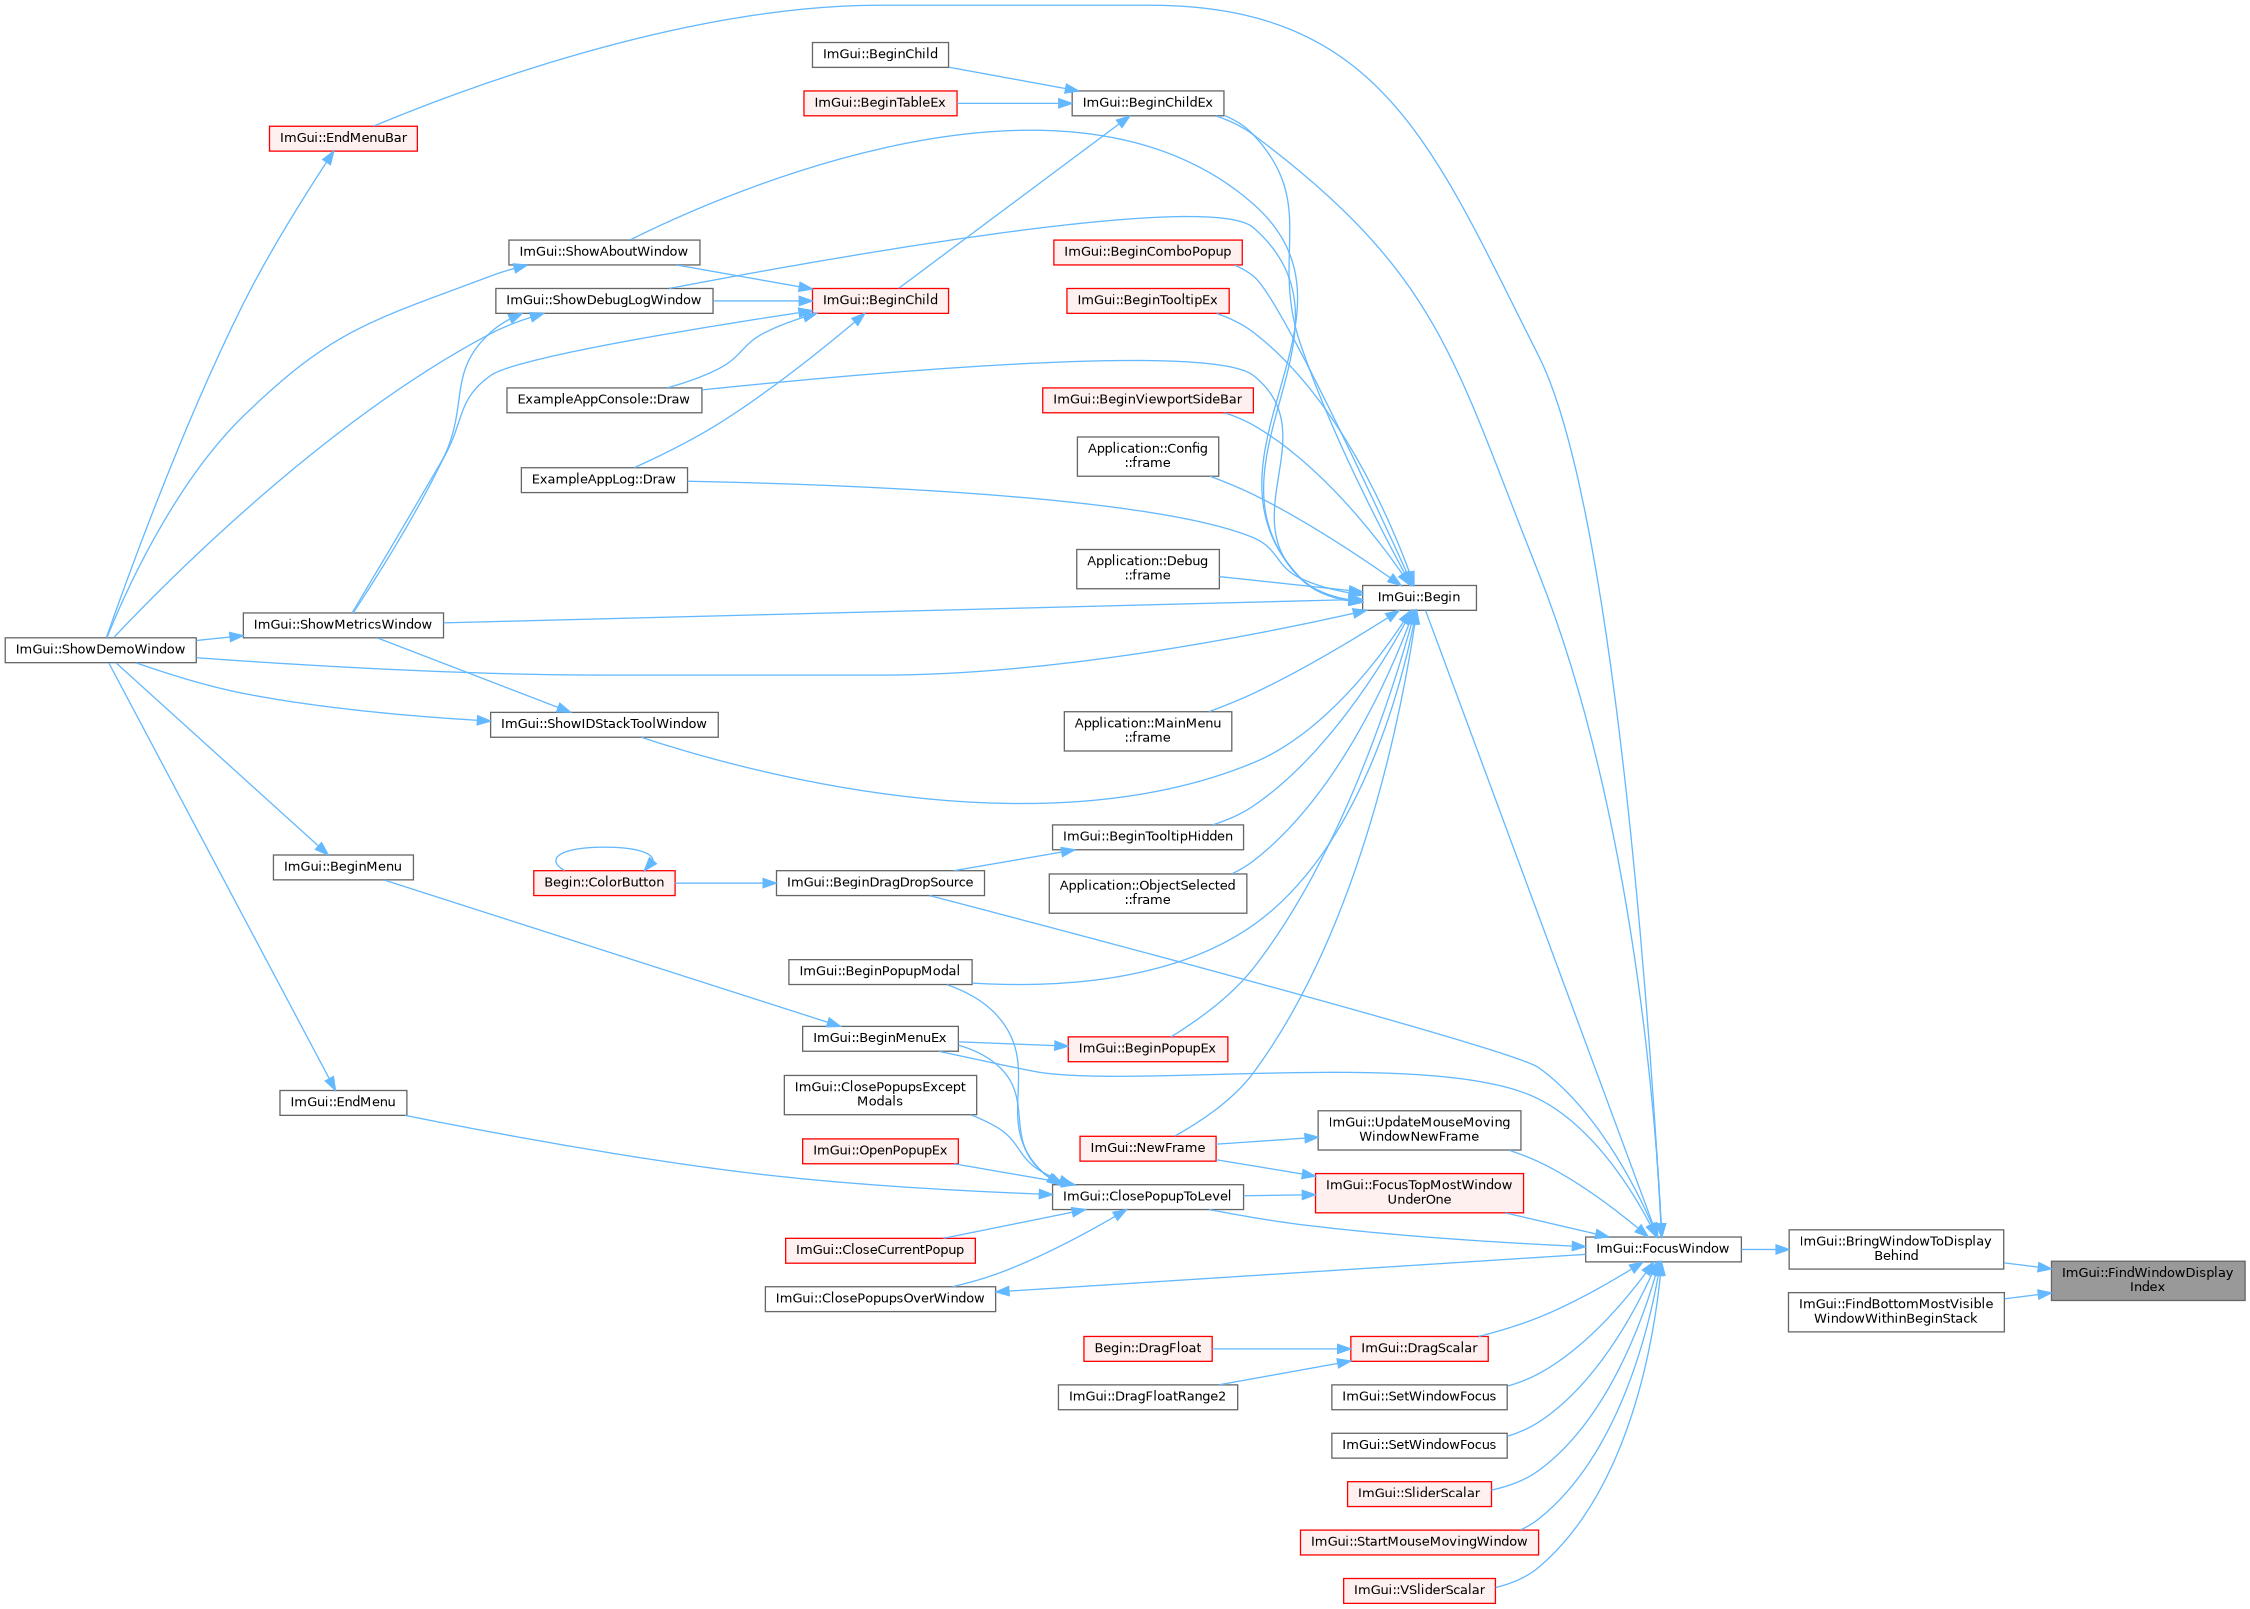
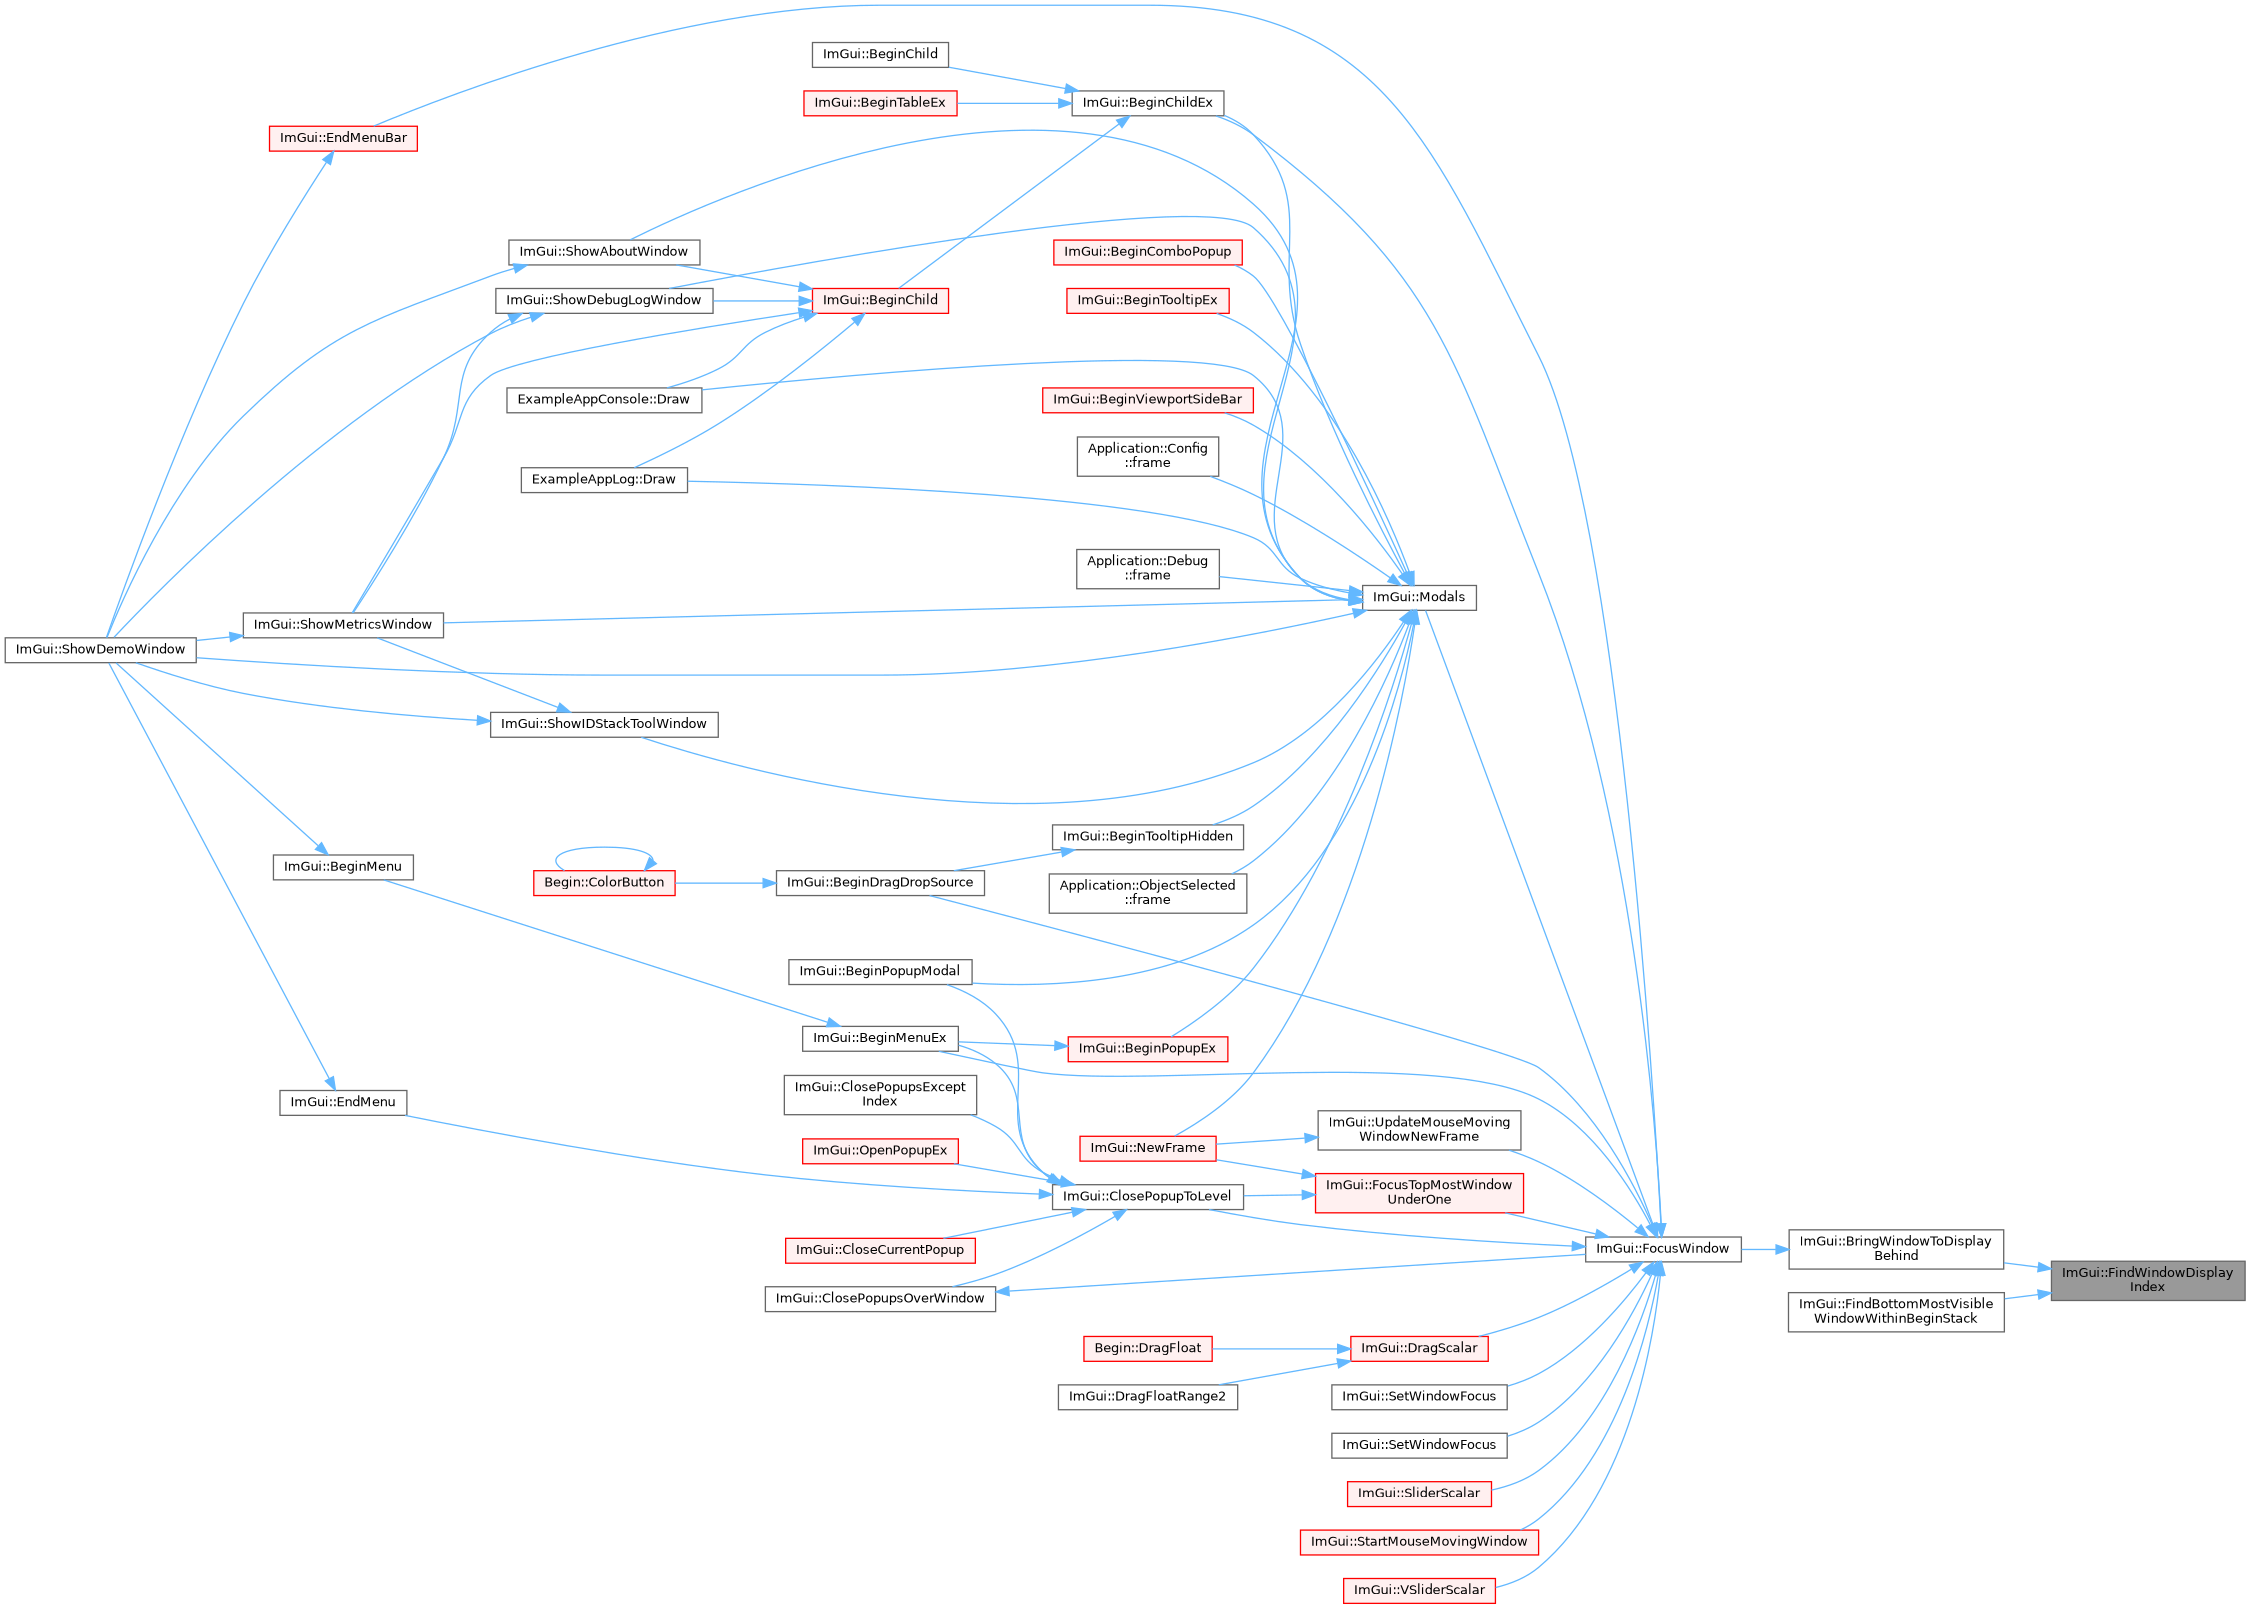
  digraph {
    rankdir=RL
    node [color=grey40 fillcolor=white fontname=Helvetica fontsize=10 shape=box style=filled]
    edge [color=steelblue1 dir=back fontname=Helvetica fontsize=10 labelfontname=Helvetica labelfontsize=10 style=solid]
    n1 [color=gray40 fillcolor=grey60 fontcolor=black height=0.2 label="ImGui::FindWindowDisplay\lIndex" width=0.4]
    n2 [height=0.2 label="ImGui::BringWindowToDisplay\lBehind" width=0.4]
    n3 [height=0.2 label="ImGui::FindBottomMostVisible\lWindowWithinBeginStack" width=0.4]
    n4 [height=0.2 label="ImGui::FocusWindow" width=0.4]
-   n5 [height=0.2 label="ImGui::Begin" width=0.4]
+   n5 [height=0.2 label="ImGui::Modals" width=0.4]
    n6 [height=0.2 label="ImGui::BeginChildEx" width=0.4]
    n7 [height=0.2 label="ImGui::BeginMenuEx" width=0.4]
    n8 [height=0.2 label="ImGui::BeginDragDropSource" width=0.4]
    n9 [height=0.2 label="ImGui::ClosePopupToLevel" width=0.4]
    n10 [color=red fillcolor="#FFF0F0" height=0.2 label="ImGui::DragScalar" width=0.4]
    n11 [color=red fillcolor="#FFF0F0" height=0.2 label="ImGui::EndMenuBar" width=0.4]
    n12 [color=red fillcolor="#FFF0F0" height=0.2 label="ImGui::FocusTopMostWindow\lUnderOne" width=0.4]
    n13 [height=0.2 label="ImGui::SetWindowFocus" width=0.4]
    n14 [height=0.2 label="ImGui::SetWindowFocus" width=0.4]
    n15 [color=red fillcolor="#FFF0F0" height=0.2 label="ImGui::SliderScalar" width=0.4]
    n16 [color=red fillcolor="#FFF0F0" height=0.2 label="ImGui::StartMouseMovingWindow" width=0.4]
    n17 [height=0.2 label="ImGui::UpdateMouseMoving\lWindowNewFrame" width=0.4]
    n18 [color=red fillcolor="#FFF0F0" height=0.2 label="ImGui::VSliderScalar" width=0.4]
    n19 [height=0.2 label="ExampleAppConsole::Draw" width=0.4]
    n20 [height=0.2 label="ExampleAppLog::Draw" width=0.4]
    n21 [height=0.2 label="ImGui::ShowAboutWindow" width=0.4]
    n22 [height=0.2 label="ImGui::ShowDemoWindow" width=0.4]
    n23 [height=0.2 label="ImGui::ShowDebugLogWindow" width=0.4]
    n24 [height=0.2 label="ImGui::ShowMetricsWindow" width=0.4]
    n25 [color=red fillcolor="#FFF0F0" height=0.2 label="ImGui::BeginComboPopup" width=0.4]
    n26 [color=red fillcolor="#FFF0F0" height=0.2 label="ImGui::BeginPopupEx" width=0.4]
    n27 [height=0.2 label="ImGui::BeginPopupModal" width=0.4]
    n28 [color=red fillcolor="#FFF0F0" height=0.2 label="ImGui::BeginTooltipEx" width=0.4]
    n29 [height=0.2 label="ImGui::BeginTooltipHidden" width=0.4]
    n30 [color=red fillcolor="#FFF0F0" height=0.2 label="ImGui::BeginViewportSideBar" width=0.4]
    n31 [height=0.2 label="Application::Config\l::frame" width=0.4]
    n32 [height=0.2 label="Application::Debug\l::frame" width=0.4]
-   n33 [height=0.2 label="Application::MainMenu\l::frame" width=0.4]
    n34 [height=0.2 label="Application::ObjectSelected\l::frame" width=0.4]
    n35 [color=red fillcolor="#FFF0F0" height=0.2 label="ImGui::NewFrame" width=0.4]
    n36 [height=0.2 label="ImGui::ShowIDStackToolWindow" width=0.4]
    n37 [color=red fillcolor="#FFF0F0" height=0.2 label="ImGui::BeginChild" width=0.4]
    n38 [height=0.2 label="ImGui::BeginChild" width=0.4]
    n39 [color=red fillcolor="#FFF0F0" height=0.2 label="ImGui::BeginTableEx" width=0.4]
    n40 [height=0.2 label="ImGui::BeginMenu" width=0.4]
    n41 [color=red fillcolor="#FFF0F0" height=0.2 label="Begin::ColorButton" width=0.4]
    n42 [color=red fillcolor="#FFF0F0" height=0.2 label="ImGui::CloseCurrentPopup" width=0.4]
-   n43 [height=0.2 label="ImGui::ClosePopupsExcept\lModals" width=0.4]
+   n43 [height=0.2 label="ImGui::ClosePopupsExcept\lIndex" width=0.4]
    n44 [height=0.2 label="ImGui::ClosePopupsOverWindow" width=0.4]
    n45 [height=0.2 label="ImGui::EndMenu" width=0.4]
    n46 [color=red fillcolor="#FFF0F0" height=0.2 label="ImGui::OpenPopupEx" width=0.4]
    n47 [color=red fillcolor="#FFF0F0" height=0.2 label="Begin::DragFloat" width=0.4]
    n48 [height=0.2 label="ImGui::DragFloatRange2" width=0.4]
    n1 -> n2
    n1 -> n3
    n2 -> n4
    n4 -> n5
    n4 -> n6
    n4 -> n7
    n4 -> n8
    n4 -> n9
    n4 -> n10
    n4 -> n11
    n4 -> n12
    n4 -> n13
    n4 -> n14
    n4 -> n15
    n4 -> n16
    n4 -> n17
    n4 -> n18
    n5 -> n6
    n5 -> n19
    n5 -> n20
    n5 -> n21
    n5 -> n22
    n5 -> n23
    n5 -> n24
    n5 -> n25
    n5 -> n26
    n5 -> n27
    n5 -> n28
    n5 -> n29
    n5 -> n30
    n5 -> n31
    n5 -> n32
-   n5 -> n33
    n5 -> n34
    n5 -> n35
    n5 -> n36
    n6 -> n37
    n6 -> n38
    n6 -> n39
    n7 -> n40
    n8 -> n41
    n9 -> n7
    n9 -> n27
    n9 -> n42
    n9 -> n43
    n9 -> n44
    n9 -> n45
    n9 -> n46
    n10 -> n47
    n10 -> n48
    n11 -> n22
    n12 -> n9
    n12 -> n35
    n17 -> n35
    n21 -> n22
    n23 -> n22
    n23 -> n24
    n24 -> n22
    n26 -> n7
    n29 -> n8
    n36 -> n22
    n36 -> n24
    n37 -> n19
    n37 -> n20
    n37 -> n21
    n37 -> n23
    n37 -> n24
    n40 -> n22
    n41 -> n41
    n44 -> n4
    n45 -> n22
  }
